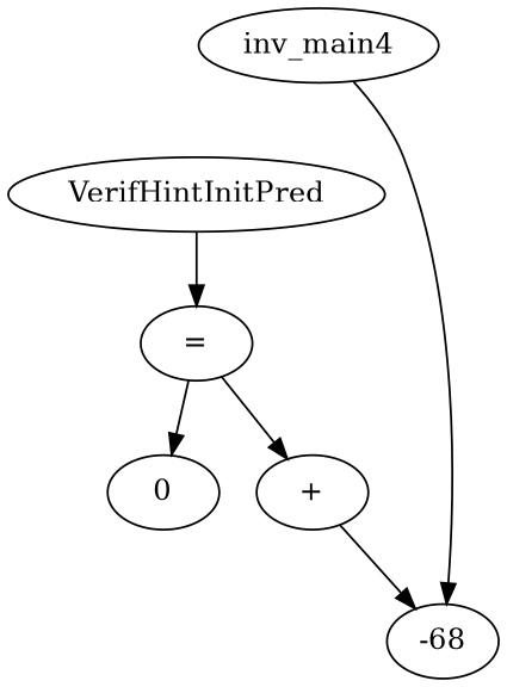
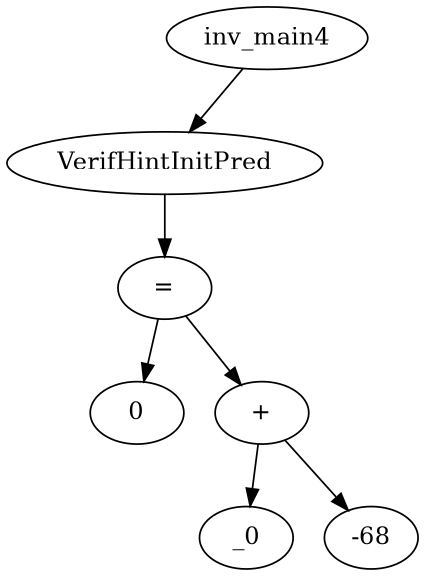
  digraph {
    n1 [label=inv_main4]
    n2 [label=VerifHintInitPred]
    n3 [label="="]
    n4 [label=0]
    n5 [label="+"]
    n6 [label=-68]
-   n1 -> n6
+   n7 [label=_0]
+   n1 -> n2
    n2 -> n3
    n3 -> n4
    n3 -> n5
    n5 -> n6
+   n5 -> n7
  }
